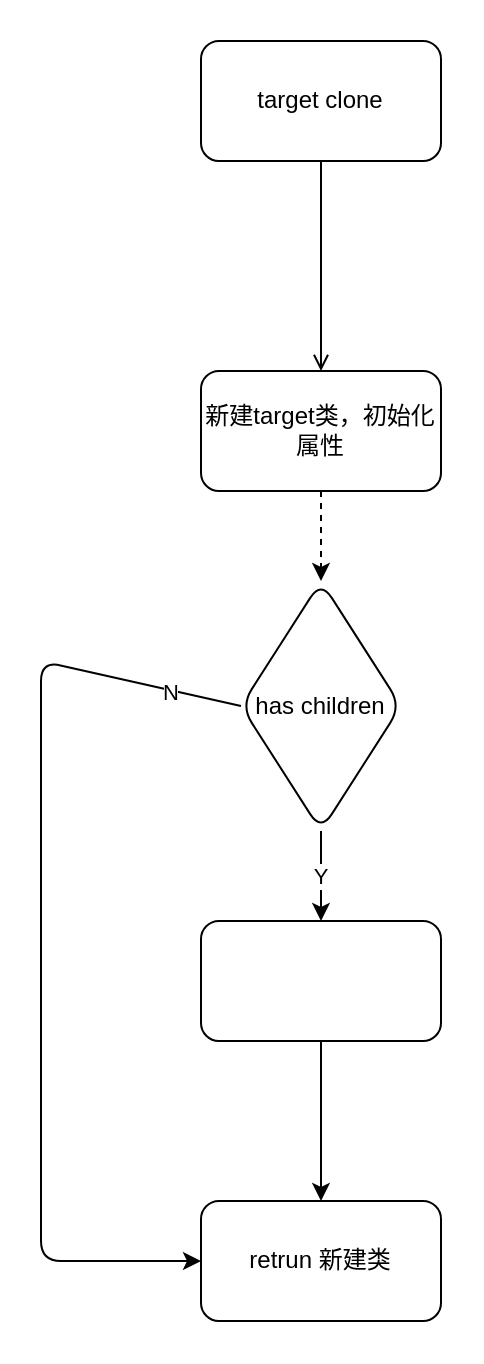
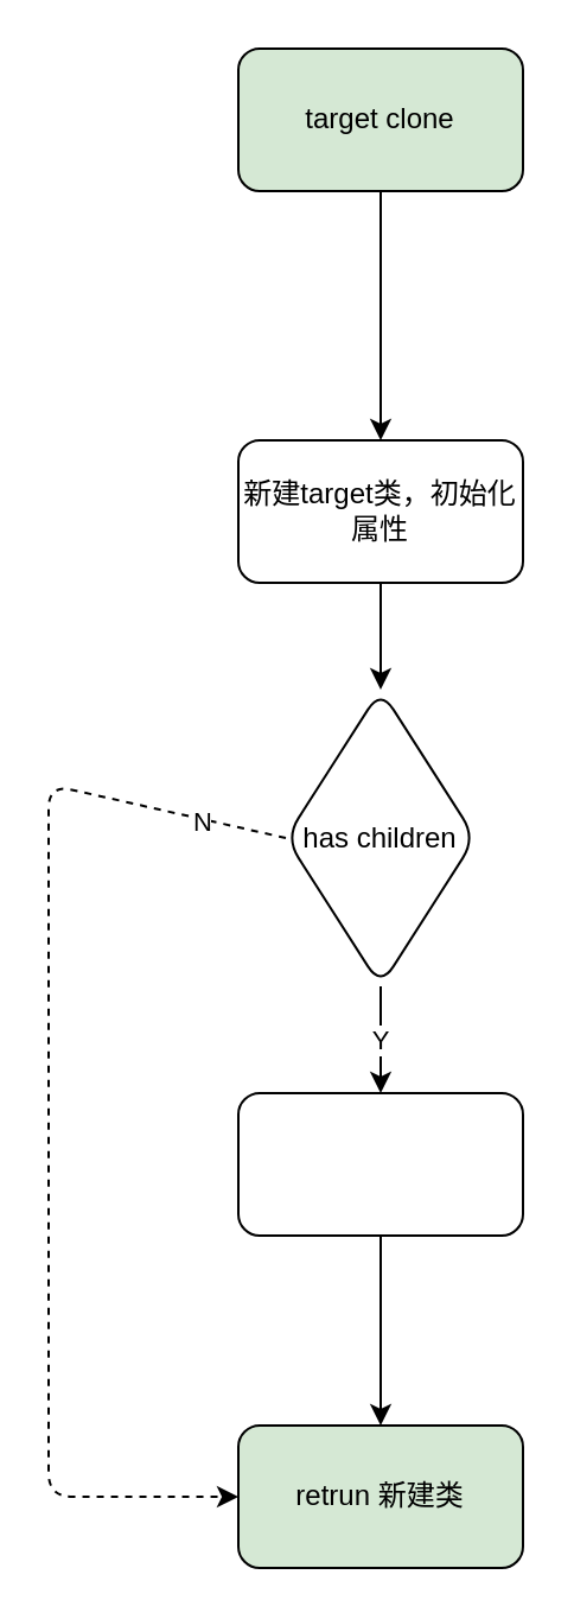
  <mxCell id="0" />
  <mxCell id="1" parent="0" />
- <mxCell id="2" value="" style="edgeStyle=none;html=1;endArrow=open;" edge="1" parent="1" source="3" target="5"><mxGeometry relative="1" as="geometry" /></mxCell>
- <mxCell id="3" value="target clone" style="rounded=1;whiteSpace=wrap;html=1;" vertex="1" parent="1"><mxGeometry x="100" y="20" width="120" height="60" as="geometry" /></mxCell>
- <mxCell id="4" style="edgeStyle=none;html=1;entryX=0.5;entryY=0;entryDx=0;entryDy=0;dashed=1;" edge="1" parent="1" source="5" target="9"><mxGeometry relative="1" as="geometry" /></mxCell>
+ <mxCell id="2" value="" style="edgeStyle=none;html=1;" edge="1" parent="1" source="3" target="5"><mxGeometry relative="1" as="geometry" /></mxCell>
+ <mxCell id="3" value="target clone" style="rounded=1;whiteSpace=wrap;html=1;fillColor=#d5e8d4;" vertex="1" parent="1"><mxGeometry x="100" y="20" width="120" height="60" as="geometry" /></mxCell>
+ <mxCell id="4" style="edgeStyle=none;html=1;entryX=0.5;entryY=0;entryDx=0;entryDy=0;" edge="1" parent="1" source="5" target="9"><mxGeometry relative="1" as="geometry" /></mxCell>
  <mxCell id="5" value="新建target类，初始化属性" style="whiteSpace=wrap;html=1;rounded=1;" vertex="1" parent="1"><mxGeometry x="100" y="185" width="120" height="60" as="geometry" /></mxCell>
  <mxCell id="6" value="Y" style="edgeStyle=none;html=1;" edge="1" parent="1" source="9" target="11"><mxGeometry relative="1" as="geometry" /></mxCell>
- <mxCell id="7" style="edgeStyle=none;html=1;exitX=0;exitY=0.5;exitDx=0;exitDy=0;" edge="1" parent="1" source="9" target="12"><mxGeometry relative="1" as="geometry"><Array as="points"><mxPoint x="20" y="330" /><mxPoint x="20" y="630" /></Array></mxGeometry></mxCell>
+ <mxCell id="7" style="edgeStyle=none;html=1;exitX=0;exitY=0.5;exitDx=0;exitDy=0;dashed=1;" edge="1" parent="1" source="9" target="12"><mxGeometry relative="1" as="geometry"><Array as="points"><mxPoint x="20" y="330" /><mxPoint x="20" y="630" /></Array></mxGeometry></mxCell>
  <mxCell id="8" value="N" style="edgeLabel;html=1;align=center;verticalAlign=middle;resizable=0;points=[];" vertex="1" connectable="0" parent="7"><mxGeometry x="-0.85" y="1" relative="1" as="geometry"><mxPoint as="offset" /></mxGeometry></mxCell>
  <mxCell id="9" value="has children" style="rhombus;whiteSpace=wrap;html=1;rounded=1;" vertex="1" parent="1"><mxGeometry x="120" y="290" width="80" height="125" as="geometry" /></mxCell>
  <mxCell id="10" value="" style="edgeStyle=none;html=1;" edge="1" parent="1" source="11" target="12"><mxGeometry relative="1" as="geometry" /></mxCell>
  <mxCell id="11" value="" style="whiteSpace=wrap;html=1;rounded=1;" vertex="1" parent="1"><mxGeometry x="100" y="460" width="120" height="60" as="geometry" /></mxCell>
- <mxCell id="12" value="retrun 新建类" style="whiteSpace=wrap;html=1;rounded=1;" vertex="1" parent="1"><mxGeometry x="100" y="600" width="120" height="60" as="geometry" /></mxCell>
+ <mxCell id="12" value="retrun 新建类" style="whiteSpace=wrap;html=1;rounded=1;fillColor=#d5e8d4;" vertex="1" parent="1"><mxGeometry x="100" y="600" width="120" height="60" as="geometry" /></mxCell>
